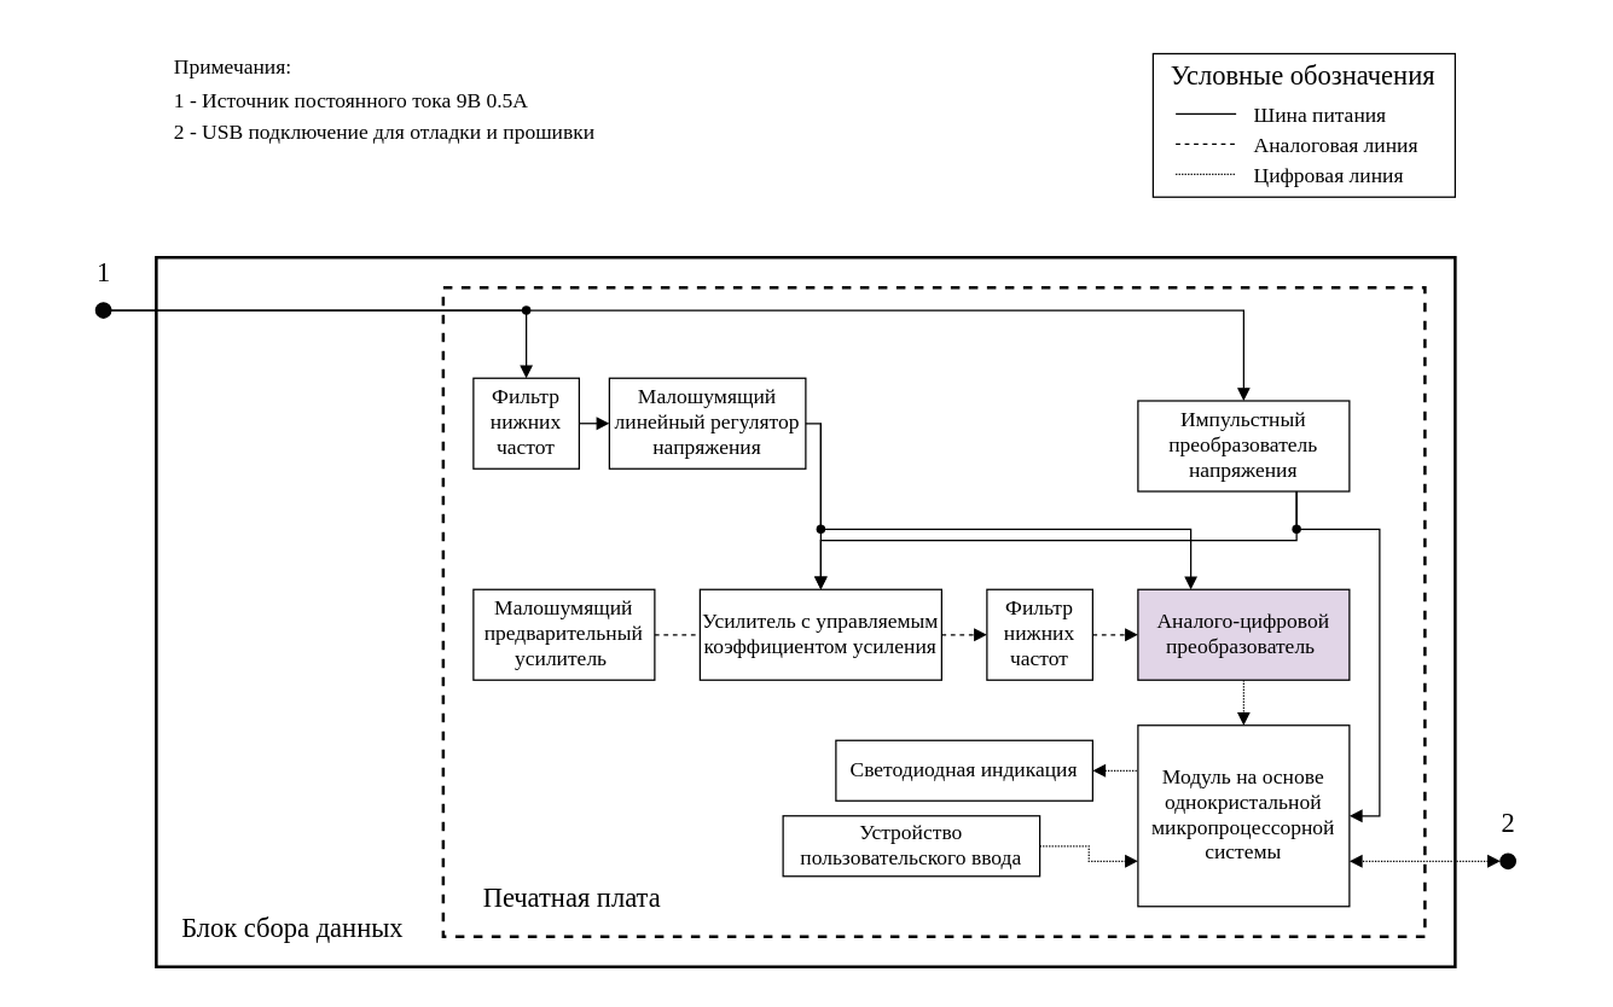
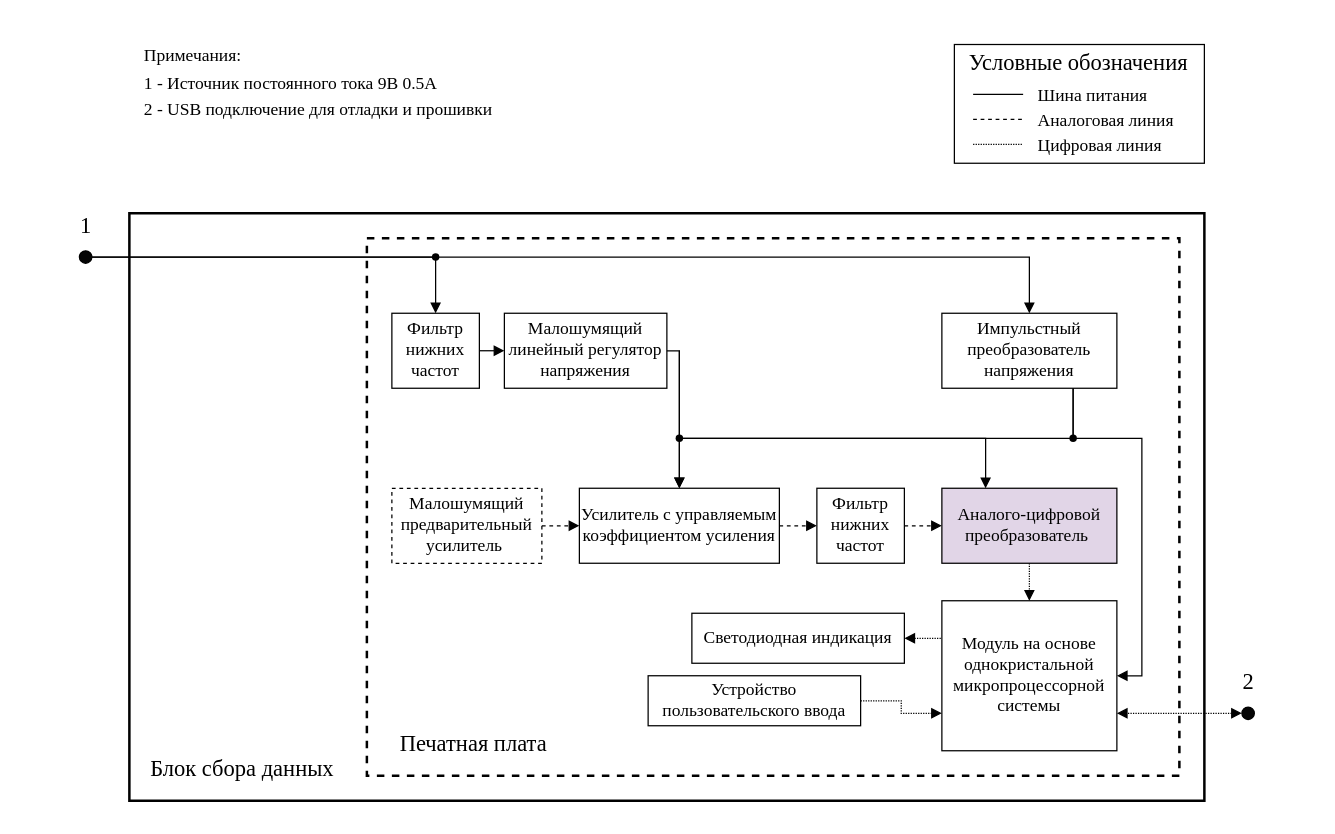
  <mxCell id="0" />
  <mxCell id="1" parent="0" />
  <mxCell id="2" value="" style="rounded=0;whiteSpace=wrap;html=1;spacing=2;strokeWidth=2;" parent="1" vertex="1"><mxGeometry x="103" y="170" width="860" height="470" as="geometry" /></mxCell>
  <mxCell id="3" value="" style="rounded=0;whiteSpace=wrap;html=1;dashed=1;fillStyle=cross-hatch;fillColor=none;strokeWidth=2;" parent="1" vertex="1"><mxGeometry x="293" y="190" width="650" height="430" as="geometry" /></mxCell>
  <mxCell id="4" value="&lt;font face=&quot;GOST type B&quot; style=&quot;font-size: 14px;&quot;&gt;Модуль на основе однокристальной микропроцессорной системы&lt;/font&gt;" style="rounded=0;whiteSpace=wrap;html=1;" parent="1" vertex="1"><mxGeometry x="753" y="480" width="140" height="120" as="geometry" /></mxCell>
  <mxCell id="5" value="&lt;font style=&quot;font-size: 14px;&quot; face=&quot;GOST type B&quot;&gt;Малошумящий линейный регулятор напряжения&lt;/font&gt;" style="rounded=0;whiteSpace=wrap;html=1;" parent="1" vertex="1"><mxGeometry x="403" y="250" width="130" height="60" as="geometry" /></mxCell>
- <mxCell id="6" style="edgeStyle=orthogonalEdgeStyle;rounded=0;orthogonalLoop=1;jettySize=auto;html=1;exitX=1;exitY=0.5;exitDx=0;exitDy=0;entryX=0;entryY=0.5;entryDx=0;entryDy=0;endArrow=none;endFill=1;dashed=1;" parent="1" source="7" target="9" edge="1"><mxGeometry relative="1" as="geometry" /></mxCell>
- <mxCell id="7" value="&lt;font face=&quot;GOST type B&quot;&gt;&lt;span style=&quot;font-size: 14px;&quot;&gt;Малошумящий предварительный усилитель&amp;nbsp;&lt;/span&gt;&lt;/font&gt;" style="rounded=0;whiteSpace=wrap;html=1;" parent="1" vertex="1"><mxGeometry x="313" y="390" width="120" height="60" as="geometry" /></mxCell>
+ <mxCell id="6" style="edgeStyle=orthogonalEdgeStyle;rounded=0;orthogonalLoop=1;jettySize=auto;html=1;exitX=1;exitY=0.5;exitDx=0;exitDy=0;entryX=0;entryY=0.5;entryDx=0;entryDy=0;endArrow=block;endFill=1;dashed=1;" parent="1" source="7" target="9" edge="1"><mxGeometry relative="1" as="geometry" /></mxCell>
+ <mxCell id="7" value="&lt;font face=&quot;GOST type B&quot;&gt;&lt;span style=&quot;font-size: 14px;&quot;&gt;Малошумящий предварительный усилитель&amp;nbsp;&lt;/span&gt;&lt;/font&gt;" style="rounded=0;whiteSpace=wrap;html=1;dashed=1;" parent="1" vertex="1"><mxGeometry x="313" y="390" width="120" height="60" as="geometry" /></mxCell>
  <mxCell id="8" style="edgeStyle=orthogonalEdgeStyle;rounded=0;orthogonalLoop=1;jettySize=auto;html=1;exitX=1;exitY=0.5;exitDx=0;exitDy=0;entryX=0;entryY=0.5;entryDx=0;entryDy=0;dashed=1;endArrow=block;endFill=1;" parent="1" source="9" target="11" edge="1"><mxGeometry relative="1" as="geometry" /></mxCell>
  <mxCell id="9" value="&lt;font face=&quot;GOST type B&quot;&gt;&lt;span style=&quot;font-size: 14px;&quot;&gt;Усилитель с управляемым коэффициентом усиления&lt;/span&gt;&lt;/font&gt;" style="rounded=0;whiteSpace=wrap;html=1;" parent="1" vertex="1"><mxGeometry x="463" y="390" width="160" height="60" as="geometry" /></mxCell>
  <mxCell id="10" style="edgeStyle=orthogonalEdgeStyle;rounded=0;orthogonalLoop=1;jettySize=auto;html=1;exitX=1;exitY=0.5;exitDx=0;exitDy=0;entryX=0;entryY=0.5;entryDx=0;entryDy=0;endArrow=block;endFill=1;dashed=1;" parent="1" source="11" target="14" edge="1"><mxGeometry relative="1" as="geometry" /></mxCell>
  <mxCell id="11" value="&lt;font face=&quot;GOST type B&quot;&gt;&lt;span style=&quot;font-size: 14px;&quot;&gt;Фильтр нижних частот&lt;/span&gt;&lt;/font&gt;" style="rounded=0;whiteSpace=wrap;html=1;" parent="1" vertex="1"><mxGeometry x="653" y="390" width="70" height="60" as="geometry" /></mxCell>
  <mxCell id="12" style="edgeStyle=orthogonalEdgeStyle;rounded=0;orthogonalLoop=1;jettySize=auto;html=1;exitX=0.25;exitY=0;exitDx=0;exitDy=0;entryX=1;entryY=0.5;entryDx=0;entryDy=0;endArrow=none;endFill=0;startArrow=block;startFill=1;" parent="1" source="14" target="5" edge="1"><mxGeometry relative="1" as="geometry"><Array as="points"><mxPoint x="788" y="350" /><mxPoint x="543" y="350" /><mxPoint x="543" y="280" /></Array></mxGeometry></mxCell>
  <mxCell id="13" style="edgeStyle=orthogonalEdgeStyle;rounded=0;orthogonalLoop=1;jettySize=auto;html=1;exitX=0.5;exitY=1;exitDx=0;exitDy=0;entryX=0.5;entryY=0;entryDx=0;entryDy=0;endArrow=block;endFill=1;dashed=1;dashPattern=1 1;" parent="1" source="14" target="4" edge="1"><mxGeometry relative="1" as="geometry" /></mxCell>
  <mxCell id="14" value="&lt;font face=&quot;GOST type B&quot;&gt;&lt;span style=&quot;font-size: 14px;&quot;&gt;Аналого-цифровой преобразователь&amp;nbsp;&lt;/span&gt;&lt;/font&gt;" style="rounded=0;whiteSpace=wrap;html=1;fillColor=#e1d5e7;" parent="1" vertex="1"><mxGeometry x="753" y="390" width="140" height="60" as="geometry" /></mxCell>
  <mxCell id="15" style="edgeStyle=orthogonalEdgeStyle;rounded=0;orthogonalLoop=1;jettySize=auto;html=1;exitX=0.75;exitY=1;exitDx=0;exitDy=0;endArrow=block;endFill=1;" parent="1" source="17" target="9" edge="1"><mxGeometry relative="1" as="geometry" /></mxCell>
  <mxCell id="16" style="edgeStyle=orthogonalEdgeStyle;rounded=0;orthogonalLoop=1;jettySize=auto;html=1;exitDx=0;exitDy=0;entryX=1;entryY=0.5;entryDx=0;entryDy=0;endArrow=block;endFill=1;" parent="1" source="30" target="4" edge="1"><mxGeometry relative="1" as="geometry"><Array as="points"><mxPoint x="858" y="350" /><mxPoint x="913" y="350" /><mxPoint x="913" y="540" /></Array></mxGeometry></mxCell>
- <mxCell id="17" value="&lt;font style=&quot;font-size: 14px;&quot; face=&quot;GOST type B&quot;&gt;Импульстный преобразователь напряжения&lt;/font&gt;" style="rounded=0;whiteSpace=wrap;html=1;" parent="1" vertex="1"><mxGeometry x="753" y="265" width="140" height="60" as="geometry" /></mxCell>
+ <mxCell id="17" value="&lt;font style=&quot;font-size: 14px;&quot; face=&quot;GOST type B&quot;&gt;Импульстный преобразователь напряжения&lt;/font&gt;" style="rounded=0;whiteSpace=wrap;html=1;" parent="1" vertex="1"><mxGeometry x="753" y="250" width="140" height="60" as="geometry" /></mxCell>
  <mxCell id="18" style="edgeStyle=orthogonalEdgeStyle;rounded=0;orthogonalLoop=1;jettySize=auto;html=1;exitX=1;exitY=0.5;exitDx=0;exitDy=0;entryX=0;entryY=0.5;entryDx=0;entryDy=0;endArrow=block;endFill=1;" parent="1" source="19" target="5" edge="1"><mxGeometry relative="1" as="geometry" /></mxCell>
  <mxCell id="19" value="&lt;font face=&quot;GOST type B&quot;&gt;&lt;span style=&quot;font-size: 14px;&quot;&gt;Фильтр нижних частот&lt;/span&gt;&lt;/font&gt;" style="rounded=0;whiteSpace=wrap;html=1;" parent="1" vertex="1"><mxGeometry x="313" y="250" width="70" height="60" as="geometry" /></mxCell>
  <mxCell id="20" style="edgeStyle=orthogonalEdgeStyle;rounded=0;orthogonalLoop=1;jettySize=auto;html=1;exitDx=0;exitDy=0;strokeColor=default;endArrow=block;endFill=1;" parent="1" source="28" edge="1"><mxGeometry relative="1" as="geometry"><mxPoint x="543" y="390" as="targetPoint" /><Array as="points"><mxPoint x="543" y="280" /><mxPoint x="543" y="390" /></Array></mxGeometry></mxCell>
  <mxCell id="21" style="edgeStyle=orthogonalEdgeStyle;rounded=0;orthogonalLoop=1;jettySize=auto;html=1;exitDx=0;exitDy=0;entryX=0.5;entryY=0;entryDx=0;entryDy=0;endArrow=block;endFill=1;" parent="1" source="32" target="19" edge="1"><mxGeometry relative="1" as="geometry" /></mxCell>
  <mxCell id="22" style="edgeStyle=orthogonalEdgeStyle;rounded=0;orthogonalLoop=1;jettySize=auto;html=1;exitX=1;exitY=0.5;exitDx=0;exitDy=0;entryX=0.5;entryY=0;entryDx=0;entryDy=0;endArrow=block;endFill=1;" parent="1" source="23" target="17" edge="1"><mxGeometry relative="1" as="geometry" /></mxCell>
  <mxCell id="23" value="" style="ellipse;whiteSpace=wrap;html=1;fillColor=#050505;" parent="1" vertex="1"><mxGeometry x="63" y="200" width="10" height="10" as="geometry" /></mxCell>
  <mxCell id="24" style="edgeStyle=orthogonalEdgeStyle;rounded=0;orthogonalLoop=1;jettySize=auto;html=1;exitX=1;exitY=0.5;exitDx=0;exitDy=0;entryX=0;entryY=0.25;entryDx=0;entryDy=0;endArrow=none;endFill=0;startArrow=block;startFill=1;dashed=1;dashPattern=1 1;" parent="1" source="25" target="4" edge="1"><mxGeometry relative="1" as="geometry" /></mxCell>
  <mxCell id="25" value="&lt;font style=&quot;font-size: 14px;&quot; face=&quot;GOST type B&quot;&gt;Светодиодная индикация&lt;/font&gt;" style="rounded=0;whiteSpace=wrap;html=1;" parent="1" vertex="1"><mxGeometry x="553" y="490" width="170" height="40" as="geometry" /></mxCell>
  <mxCell id="26" style="edgeStyle=orthogonalEdgeStyle;rounded=0;orthogonalLoop=1;jettySize=auto;html=1;exitX=1;exitY=0.5;exitDx=0;exitDy=0;entryX=0;entryY=0.75;entryDx=0;entryDy=0;dashed=1;dashPattern=1 1;endArrow=block;endFill=1;" parent="1" source="27" target="4" edge="1"><mxGeometry relative="1" as="geometry" /></mxCell>
  <mxCell id="27" value="&lt;font face=&quot;GOST type B&quot; style=&quot;font-size: 14px;&quot;&gt;Устройство пользовательского ввода&lt;/font&gt;" style="rounded=0;whiteSpace=wrap;html=1;" parent="1" vertex="1"><mxGeometry x="518" y="540" width="170" height="40" as="geometry" /></mxCell>
  <mxCell id="28" value="" style="shape=waypoint;sketch=0;fillStyle=solid;size=6;pointerEvents=1;points=[];fillColor=none;resizable=0;rotatable=0;perimeter=centerPerimeter;snapToPoint=1;" parent="1" vertex="1"><mxGeometry x="533" y="340" width="20" height="20" as="geometry" /></mxCell>
  <mxCell id="29" value="" style="edgeStyle=orthogonalEdgeStyle;rounded=0;orthogonalLoop=1;jettySize=auto;html=1;exitX=0.75;exitY=1;exitDx=0;exitDy=0;entryDx=0;entryDy=0;endArrow=none;endFill=0;" parent="1" source="17" target="30" edge="1"><mxGeometry relative="1" as="geometry"><mxPoint x="858" y="310" as="sourcePoint" /><mxPoint x="893" y="540" as="targetPoint" /><Array as="points" /></mxGeometry></mxCell>
  <mxCell id="30" value="" style="shape=waypoint;sketch=0;fillStyle=solid;size=6;pointerEvents=1;points=[];fillColor=none;resizable=0;rotatable=0;perimeter=centerPerimeter;snapToPoint=1;" parent="1" vertex="1"><mxGeometry x="848" y="340" width="20" height="20" as="geometry" /></mxCell>
  <mxCell id="31" value="" style="edgeStyle=orthogonalEdgeStyle;rounded=0;orthogonalLoop=1;jettySize=auto;html=1;exitX=1;exitY=0.5;exitDx=0;exitDy=0;entryDx=0;entryDy=0;endArrow=none;endFill=0;" parent="1" source="23" target="32" edge="1"><mxGeometry relative="1" as="geometry"><mxPoint x="73" y="205" as="sourcePoint" /><mxPoint x="348" y="250" as="targetPoint" /></mxGeometry></mxCell>
  <mxCell id="32" value="" style="shape=waypoint;sketch=0;fillStyle=solid;size=6;pointerEvents=1;points=[];fillColor=none;resizable=0;rotatable=0;perimeter=centerPerimeter;snapToPoint=1;" parent="1" vertex="1"><mxGeometry x="338" y="195" width="20" height="20" as="geometry" /></mxCell>
  <mxCell id="33" style="edgeStyle=orthogonalEdgeStyle;rounded=0;orthogonalLoop=1;jettySize=auto;html=1;exitX=0;exitY=0.5;exitDx=0;exitDy=0;entryX=1;entryY=0.75;entryDx=0;entryDy=0;endArrow=block;endFill=1;startArrow=block;startFill=1;dashed=1;dashPattern=1 1;" parent="1" source="34" target="4" edge="1"><mxGeometry relative="1" as="geometry" /></mxCell>
  <mxCell id="34" value="" style="ellipse;whiteSpace=wrap;html=1;fillColor=#050505;" parent="1" vertex="1"><mxGeometry x="993" y="565" width="10" height="10" as="geometry" /></mxCell>
  <mxCell id="35" value="&lt;font&gt;Блок сбора данных&lt;/font&gt;" style="text;strokeColor=none;fillColor=none;html=1;fontSize=18;fontStyle=0;verticalAlign=middle;align=center;fontFamily=GOST type B;" parent="1" vertex="1"><mxGeometry x="63" y="585" width="260" height="60" as="geometry" /></mxCell>
  <mxCell id="36" value="&lt;font&gt;Печатная плата&lt;/font&gt;" style="text;strokeColor=none;fillColor=none;html=1;fontSize=18;fontStyle=0;verticalAlign=middle;align=center;fontFamily=GOST type B;" parent="1" vertex="1"><mxGeometry x="248" y="565" width="260" height="60" as="geometry" /></mxCell>
  <mxCell id="37" value="&lt;font&gt;2&lt;/font&gt;" style="text;strokeColor=none;fillColor=none;html=1;fontSize=18;fontStyle=0;verticalAlign=middle;align=center;fontFamily=GOST type B;" parent="1" vertex="1"><mxGeometry x="950.5" y="515" width="95" height="60" as="geometry" /></mxCell>
  <mxCell id="38" value="&lt;font&gt;1&lt;/font&gt;" style="text;strokeColor=none;fillColor=none;html=1;fontSize=18;fontStyle=0;verticalAlign=middle;align=center;fontFamily=GOST type B;" parent="1" vertex="1"><mxGeometry x="20.5" y="150" width="95" height="60" as="geometry" /></mxCell>
  <mxCell id="39" value="" style="rounded=0;whiteSpace=wrap;html=1;spacing=2;strokeWidth=1;" parent="1" vertex="1"><mxGeometry x="763" y="35" width="200" height="95" as="geometry" /></mxCell>
  <mxCell id="40" value="&lt;font&gt;Условные обозначения&lt;/font&gt;" style="text;strokeColor=none;fillColor=none;html=1;fontSize=18;fontStyle=0;verticalAlign=middle;align=left;fontFamily=GOST type B;" parent="1" vertex="1"><mxGeometry x="773" y="20" width="260" height="60" as="geometry" /></mxCell>
  <mxCell id="41" value="" style="endArrow=none;html=1;rounded=0;" parent="1" edge="1"><mxGeometry width="50" height="50" relative="1" as="geometry"><mxPoint x="778" y="74.9" as="sourcePoint" /><mxPoint x="818" y="74.9" as="targetPoint" /></mxGeometry></mxCell>
  <mxCell id="42" value="" style="endArrow=none;dashed=1;html=1;rounded=0;" parent="1" edge="1"><mxGeometry width="50" height="50" relative="1" as="geometry"><mxPoint x="778" y="94.9" as="sourcePoint" /><mxPoint x="818" y="94.9" as="targetPoint" /></mxGeometry></mxCell>
  <mxCell id="43" style="edgeStyle=orthogonalEdgeStyle;rounded=0;orthogonalLoop=1;jettySize=auto;html=1;exitX=1;exitY=0.5;exitDx=0;exitDy=0;endArrow=none;endFill=0;dashed=1;dashPattern=1 1;" parent="1" edge="1"><mxGeometry relative="1" as="geometry"><mxPoint x="778" y="114.9" as="sourcePoint" /><mxPoint x="818" y="114.9" as="targetPoint" /><Array as="points"><mxPoint x="798" y="114.9" /><mxPoint x="798" y="114.9" /></Array></mxGeometry></mxCell>
  <mxCell id="44" value="&lt;font style=&quot;font-size: 14px;&quot;&gt;Шина питания&lt;/font&gt;" style="text;strokeColor=none;fillColor=none;html=1;fontSize=18;fontStyle=0;verticalAlign=middle;align=left;fontFamily=GOST type B;" parent="1" vertex="1"><mxGeometry x="828" y="65" width="100" height="20" as="geometry" /></mxCell>
  <mxCell id="45" value="&lt;span style=&quot;font-size: 14px;&quot;&gt;Аналоговая линия&lt;/span&gt;" style="text;strokeColor=none;fillColor=none;html=1;fontSize=18;fontStyle=0;verticalAlign=middle;align=left;fontFamily=GOST type B;" parent="1" vertex="1"><mxGeometry x="828" y="85" width="100" height="20" as="geometry" /></mxCell>
  <mxCell id="46" value="&lt;span style=&quot;font-size: 14px;&quot;&gt;Цифровая линия&lt;/span&gt;" style="text;strokeColor=none;fillColor=none;html=1;fontSize=18;fontStyle=0;verticalAlign=middle;align=left;fontFamily=GOST type B;" parent="1" vertex="1"><mxGeometry x="828" y="105" width="100" height="20" as="geometry" /></mxCell>
  <mxCell id="47" value="&lt;font style=&quot;font-size: 14px;&quot;&gt;Примечания:&lt;/font&gt;&lt;div&gt;&lt;div&gt;&lt;font style=&quot;font-size: 14px;&quot;&gt;1 - Источник постоянного тока 9В 0.5А&lt;/font&gt;&lt;/div&gt;&lt;div&gt;&lt;font style=&quot;font-size: 14px;&quot;&gt;2 - USB подключение для отладки и прошивки&lt;/font&gt;&lt;/div&gt;&lt;/div&gt;" style="text;strokeColor=none;fillColor=none;html=1;fontSize=18;fontStyle=0;verticalAlign=middle;align=left;fontFamily=GOST type B;" parent="1" vertex="1"><mxGeometry x="113" y="55" width="100" height="20" as="geometry" /></mxCell>
